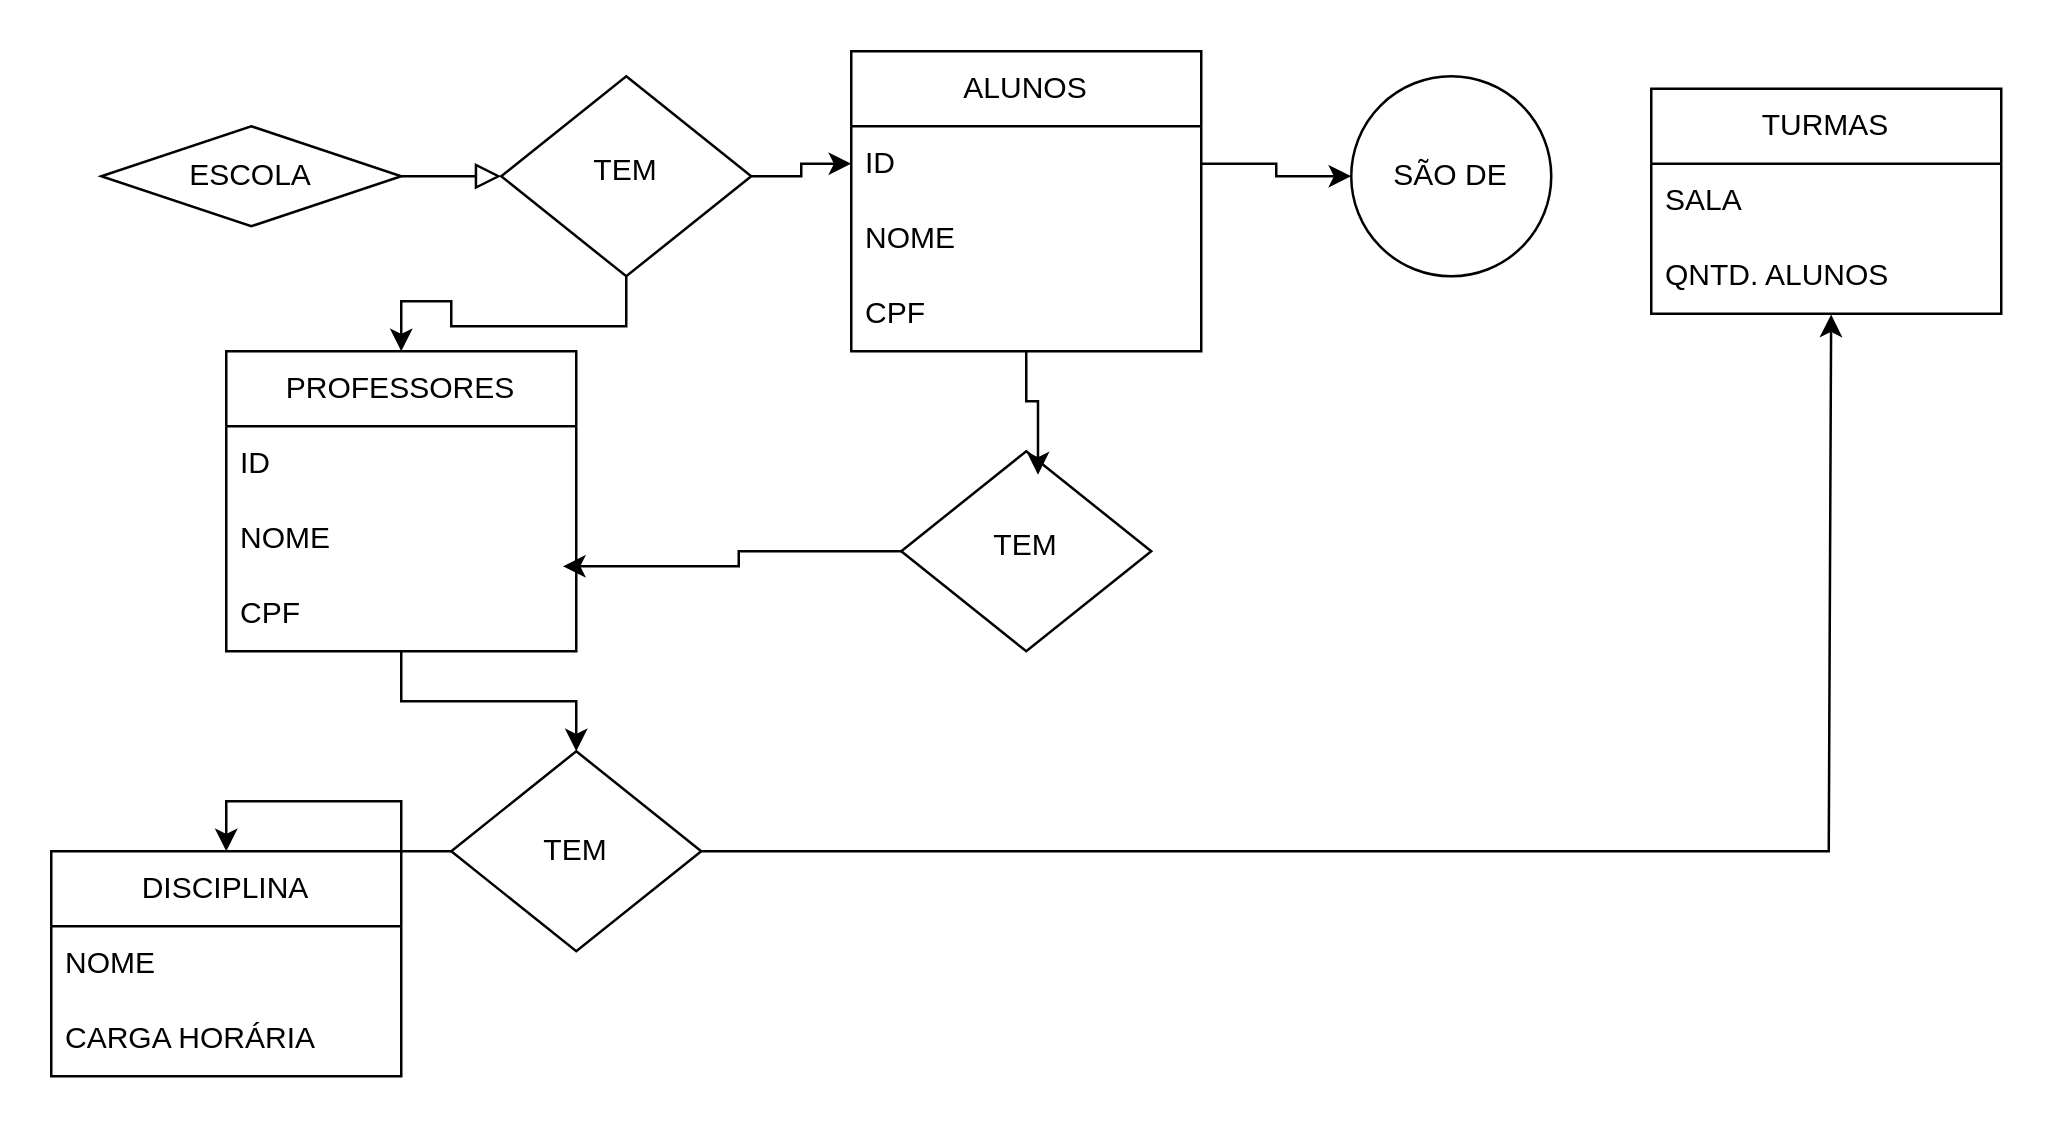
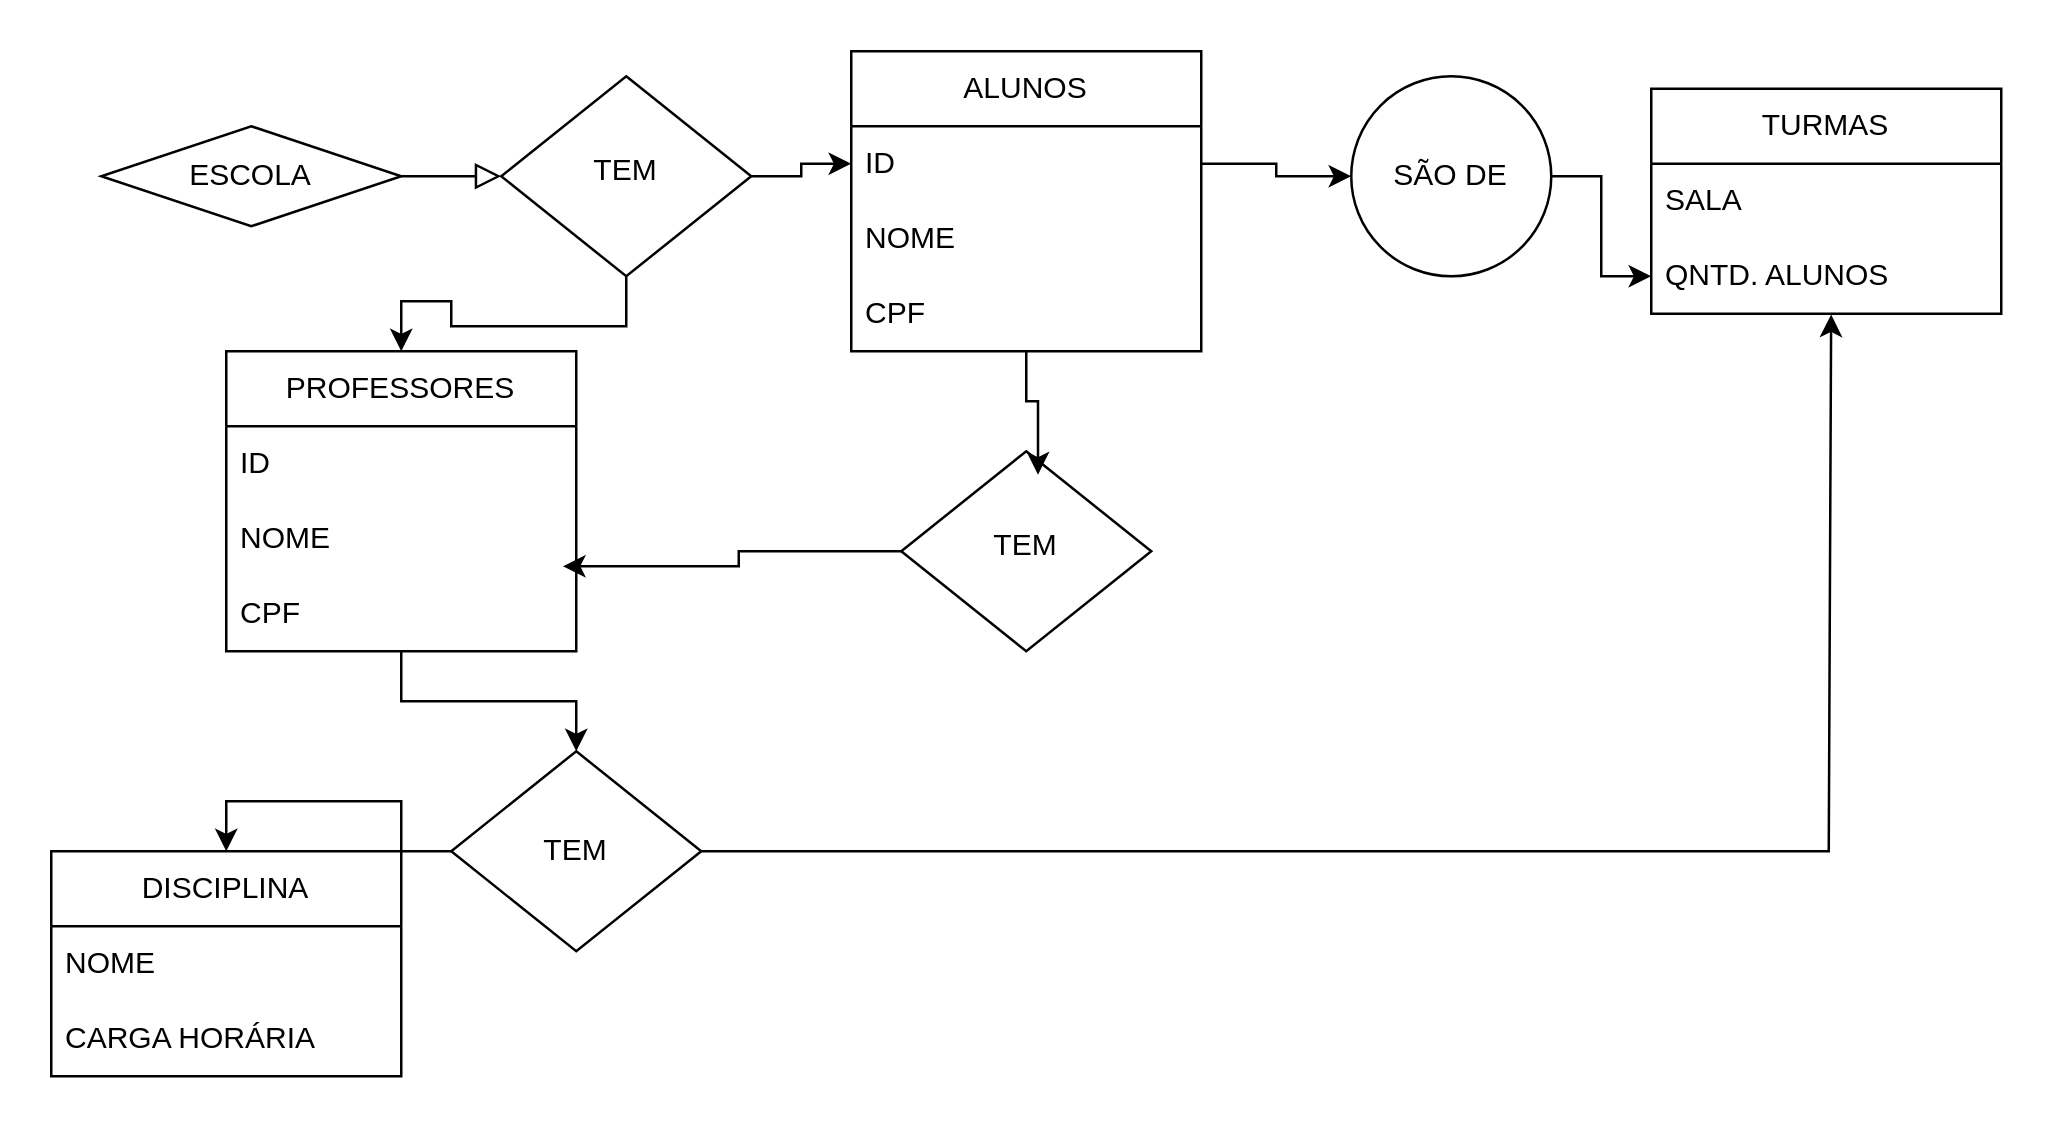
  <mxCell id="0" />
  <mxCell id="1" parent="0" />
  <mxCell id="2" value="" style="rounded=0;html=1;jettySize=auto;orthogonalLoop=1;fontSize=11;endArrow=block;endFill=0;endSize=8;strokeWidth=1;shadow=0;labelBackgroundColor=none;edgeStyle=orthogonalEdgeStyle;" parent="1" source="3" target="6" edge="1"><mxGeometry relative="1" as="geometry" /></mxCell>
  <mxCell id="3" value="ESCOLA" style="rhombus;whiteSpace=wrap;html=1;fontSize=12;glass=0;strokeWidth=1;shadow=0;" parent="1" vertex="1"><mxGeometry x="40" y="50" width="120" height="40" as="geometry" /></mxCell>
  <mxCell id="4" value="" style="edgeStyle=orthogonalEdgeStyle;rounded=0;orthogonalLoop=1;jettySize=auto;html=1;" edge="1" parent="1" source="6" target="19"><mxGeometry relative="1" as="geometry" /></mxCell>
  <mxCell id="5" style="edgeStyle=orthogonalEdgeStyle;rounded=0;orthogonalLoop=1;jettySize=auto;html=1;" edge="1" parent="1" source="6" target="14"><mxGeometry relative="1" as="geometry" /></mxCell>
  <mxCell id="6" value="TEM" style="rhombus;whiteSpace=wrap;html=1;shadow=0;fontFamily=Helvetica;fontSize=12;align=center;strokeWidth=1;spacing=6;spacingTop=-4;" parent="1" vertex="1"><mxGeometry x="200" y="30" width="100" height="80" as="geometry" /></mxCell>
  <mxCell id="7" value="TEM" style="rhombus;whiteSpace=wrap;html=1;shadow=0;fontFamily=Helvetica;fontSize=12;align=center;strokeWidth=1;spacing=6;spacingTop=-4;" parent="1" vertex="1"><mxGeometry x="360" y="180" width="100" height="80" as="geometry" /></mxCell>
  <mxCell id="8" style="edgeStyle=orthogonalEdgeStyle;rounded=0;orthogonalLoop=1;jettySize=auto;html=1;entryX=0.514;entryY=1.011;entryDx=0;entryDy=0;entryPerimeter=0;" edge="1" parent="1" source="10" target="27"><mxGeometry relative="1" as="geometry"><mxPoint x="730" y="130" as="targetPoint" /><Array as="points"><mxPoint x="731" y="340" /></Array></mxGeometry></mxCell>
  <mxCell id="9" style="edgeStyle=orthogonalEdgeStyle;rounded=0;orthogonalLoop=1;jettySize=auto;html=1;entryX=0.5;entryY=0;entryDx=0;entryDy=0;" edge="1" parent="1" source="10" target="28"><mxGeometry relative="1" as="geometry" /></mxCell>
  <mxCell id="10" value="TEM" style="rhombus;whiteSpace=wrap;html=1;rounded=0;glass=0;strokeWidth=1;shadow=0;" vertex="1" parent="1"><mxGeometry x="180" y="300" width="100" height="80" as="geometry" /></mxCell>
+ <mxCell id="11" value="" style="edgeStyle=orthogonalEdgeStyle;rounded=0;orthogonalLoop=1;jettySize=auto;html=1;" edge="1" parent="1" source="12" target="27"><mxGeometry relative="1" as="geometry" /></mxCell>
  <mxCell id="12" value="SÃO DE" style="ellipse;whiteSpace=wrap;html=1;glass=0;strokeWidth=1;shadow=0;" vertex="1" parent="1"><mxGeometry x="540" y="30" width="80" height="80" as="geometry" /></mxCell>
  <mxCell id="13" style="edgeStyle=orthogonalEdgeStyle;rounded=0;orthogonalLoop=1;jettySize=auto;html=1;" edge="1" parent="1" source="14" target="10"><mxGeometry relative="1" as="geometry" /></mxCell>
  <mxCell id="14" value="PROFESSORES" style="swimlane;fontStyle=0;childLayout=stackLayout;horizontal=1;startSize=30;horizontalStack=0;resizeParent=1;resizeParentMax=0;resizeLast=0;collapsible=1;marginBottom=0;whiteSpace=wrap;html=1;" vertex="1" parent="1"><mxGeometry x="90" y="140" width="140" height="120" as="geometry" /></mxCell>
  <mxCell id="15" value="ID" style="text;strokeColor=none;fillColor=none;align=left;verticalAlign=middle;spacingLeft=4;spacingRight=4;overflow=hidden;points=[[0,0.5],[1,0.5]];portConstraint=eastwest;rotatable=0;whiteSpace=wrap;html=1;" vertex="1" parent="14"><mxGeometry y="30" width="140" height="30" as="geometry" /></mxCell>
  <mxCell id="16" value="NOME" style="text;strokeColor=none;fillColor=none;align=left;verticalAlign=middle;spacingLeft=4;spacingRight=4;overflow=hidden;points=[[0,0.5],[1,0.5]];portConstraint=eastwest;rotatable=0;whiteSpace=wrap;html=1;" vertex="1" parent="14"><mxGeometry y="60" width="140" height="30" as="geometry" /></mxCell>
  <mxCell id="17" value="CPF" style="text;strokeColor=none;fillColor=none;align=left;verticalAlign=middle;spacingLeft=4;spacingRight=4;overflow=hidden;points=[[0,0.5],[1,0.5]];portConstraint=eastwest;rotatable=0;whiteSpace=wrap;html=1;" vertex="1" parent="14"><mxGeometry y="90" width="140" height="30" as="geometry" /></mxCell>
  <mxCell id="18" value="ALUNOS" style="swimlane;fontStyle=0;childLayout=stackLayout;horizontal=1;startSize=30;horizontalStack=0;resizeParent=1;resizeParentMax=0;resizeLast=0;collapsible=1;marginBottom=0;whiteSpace=wrap;html=1;" vertex="1" parent="1"><mxGeometry x="340" y="20" width="140" height="120" as="geometry" /></mxCell>
  <mxCell id="19" value="ID" style="text;strokeColor=none;fillColor=none;align=left;verticalAlign=middle;spacingLeft=4;spacingRight=4;overflow=hidden;points=[[0,0.5],[1,0.5]];portConstraint=eastwest;rotatable=0;whiteSpace=wrap;html=1;" vertex="1" parent="18"><mxGeometry y="30" width="140" height="30" as="geometry" /></mxCell>
  <mxCell id="20" value="NOME" style="text;strokeColor=none;fillColor=none;align=left;verticalAlign=middle;spacingLeft=4;spacingRight=4;overflow=hidden;points=[[0,0.5],[1,0.5]];portConstraint=eastwest;rotatable=0;whiteSpace=wrap;html=1;" vertex="1" parent="18"><mxGeometry y="60" width="140" height="30" as="geometry" /></mxCell>
  <mxCell id="21" value="CPF" style="text;strokeColor=none;fillColor=none;align=left;verticalAlign=middle;spacingLeft=4;spacingRight=4;overflow=hidden;points=[[0,0.5],[1,0.5]];portConstraint=eastwest;rotatable=0;whiteSpace=wrap;html=1;" vertex="1" parent="18"><mxGeometry y="90" width="140" height="30" as="geometry" /></mxCell>
  <mxCell id="22" style="edgeStyle=orthogonalEdgeStyle;rounded=0;orthogonalLoop=1;jettySize=auto;html=1;exitX=1;exitY=0.5;exitDx=0;exitDy=0;" edge="1" parent="1" source="19" target="12"><mxGeometry relative="1" as="geometry" /></mxCell>
  <mxCell id="23" style="edgeStyle=orthogonalEdgeStyle;rounded=0;orthogonalLoop=1;jettySize=auto;html=1;entryX=0.547;entryY=0.117;entryDx=0;entryDy=0;entryPerimeter=0;" edge="1" parent="1" source="18" target="7"><mxGeometry relative="1" as="geometry" /></mxCell>
  <mxCell id="24" style="edgeStyle=orthogonalEdgeStyle;rounded=0;orthogonalLoop=1;jettySize=auto;html=1;entryX=0.962;entryY=0.867;entryDx=0;entryDy=0;entryPerimeter=0;" edge="1" parent="1" source="7" target="16"><mxGeometry relative="1" as="geometry" /></mxCell>
  <mxCell id="25" value="TURMAS" style="swimlane;fontStyle=0;childLayout=stackLayout;horizontal=1;startSize=30;horizontalStack=0;resizeParent=1;resizeParentMax=0;resizeLast=0;collapsible=1;marginBottom=0;whiteSpace=wrap;html=1;" vertex="1" parent="1"><mxGeometry x="660" y="35" width="140" height="90" as="geometry" /></mxCell>
  <mxCell id="26" value="SALA" style="text;strokeColor=none;fillColor=none;align=left;verticalAlign=middle;spacingLeft=4;spacingRight=4;overflow=hidden;points=[[0,0.5],[1,0.5]];portConstraint=eastwest;rotatable=0;whiteSpace=wrap;html=1;" vertex="1" parent="25"><mxGeometry y="30" width="140" height="30" as="geometry" /></mxCell>
  <mxCell id="27" value="QNTD. ALUNOS" style="text;strokeColor=none;fillColor=none;align=left;verticalAlign=middle;spacingLeft=4;spacingRight=4;overflow=hidden;points=[[0,0.5],[1,0.5]];portConstraint=eastwest;rotatable=0;whiteSpace=wrap;html=1;" vertex="1" parent="25"><mxGeometry y="60" width="140" height="30" as="geometry" /></mxCell>
  <mxCell id="28" value="DISCIPLINA" style="swimlane;fontStyle=0;childLayout=stackLayout;horizontal=1;startSize=30;horizontalStack=0;resizeParent=1;resizeParentMax=0;resizeLast=0;collapsible=1;marginBottom=0;whiteSpace=wrap;html=1;" vertex="1" parent="1"><mxGeometry x="20" y="340" width="140" height="90" as="geometry" /></mxCell>
  <mxCell id="29" value="NOME" style="text;strokeColor=none;fillColor=none;align=left;verticalAlign=middle;spacingLeft=4;spacingRight=4;overflow=hidden;points=[[0,0.5],[1,0.5]];portConstraint=eastwest;rotatable=0;whiteSpace=wrap;html=1;" vertex="1" parent="28"><mxGeometry y="30" width="140" height="30" as="geometry" /></mxCell>
  <mxCell id="30" value="CARGA HORÁRIA" style="text;strokeColor=none;fillColor=none;align=left;verticalAlign=middle;spacingLeft=4;spacingRight=4;overflow=hidden;points=[[0,0.5],[1,0.5]];portConstraint=eastwest;rotatable=0;whiteSpace=wrap;html=1;" vertex="1" parent="28"><mxGeometry y="60" width="140" height="30" as="geometry" /></mxCell>
